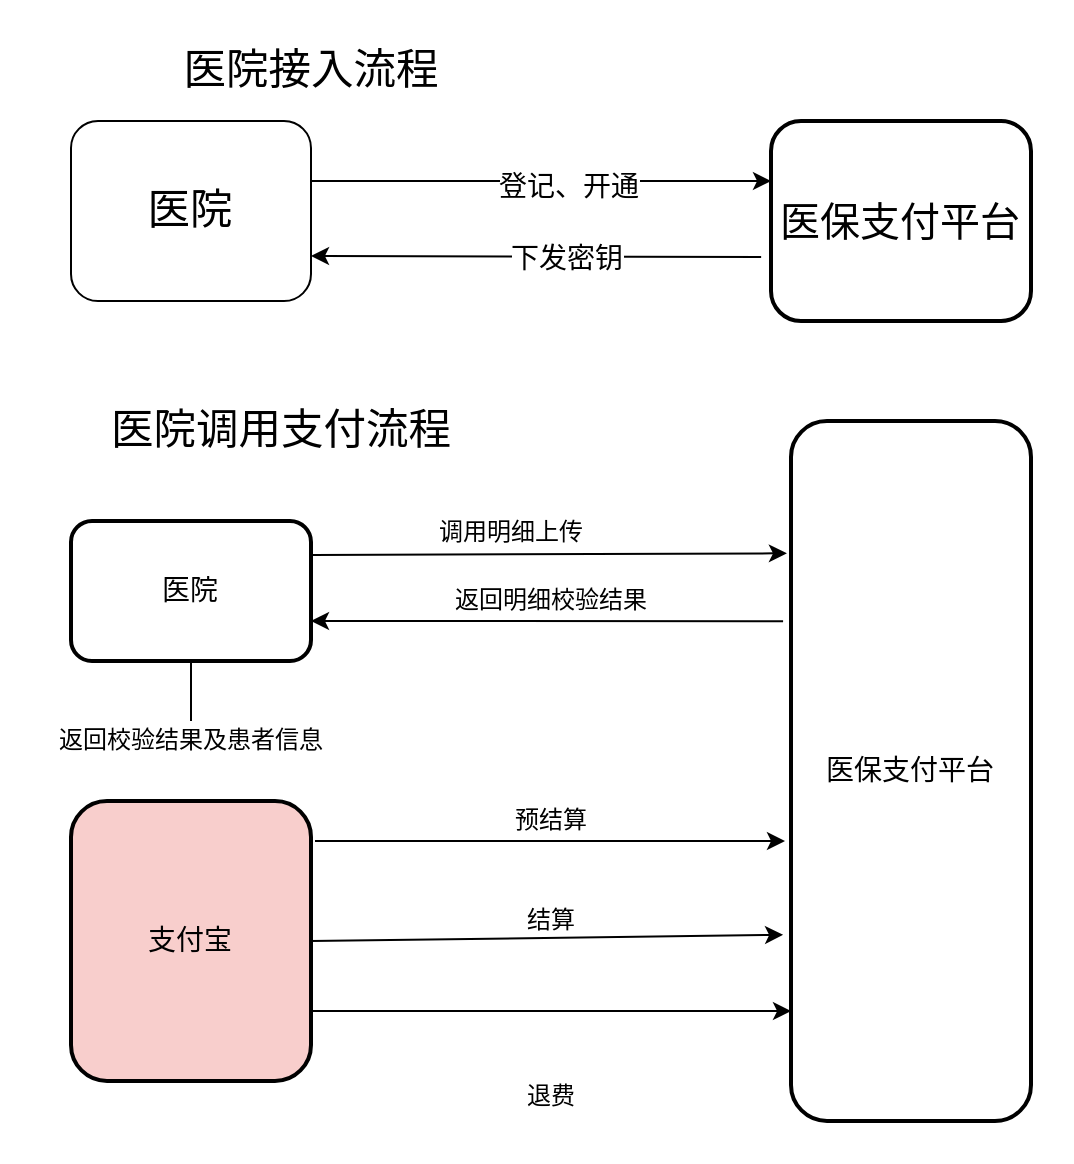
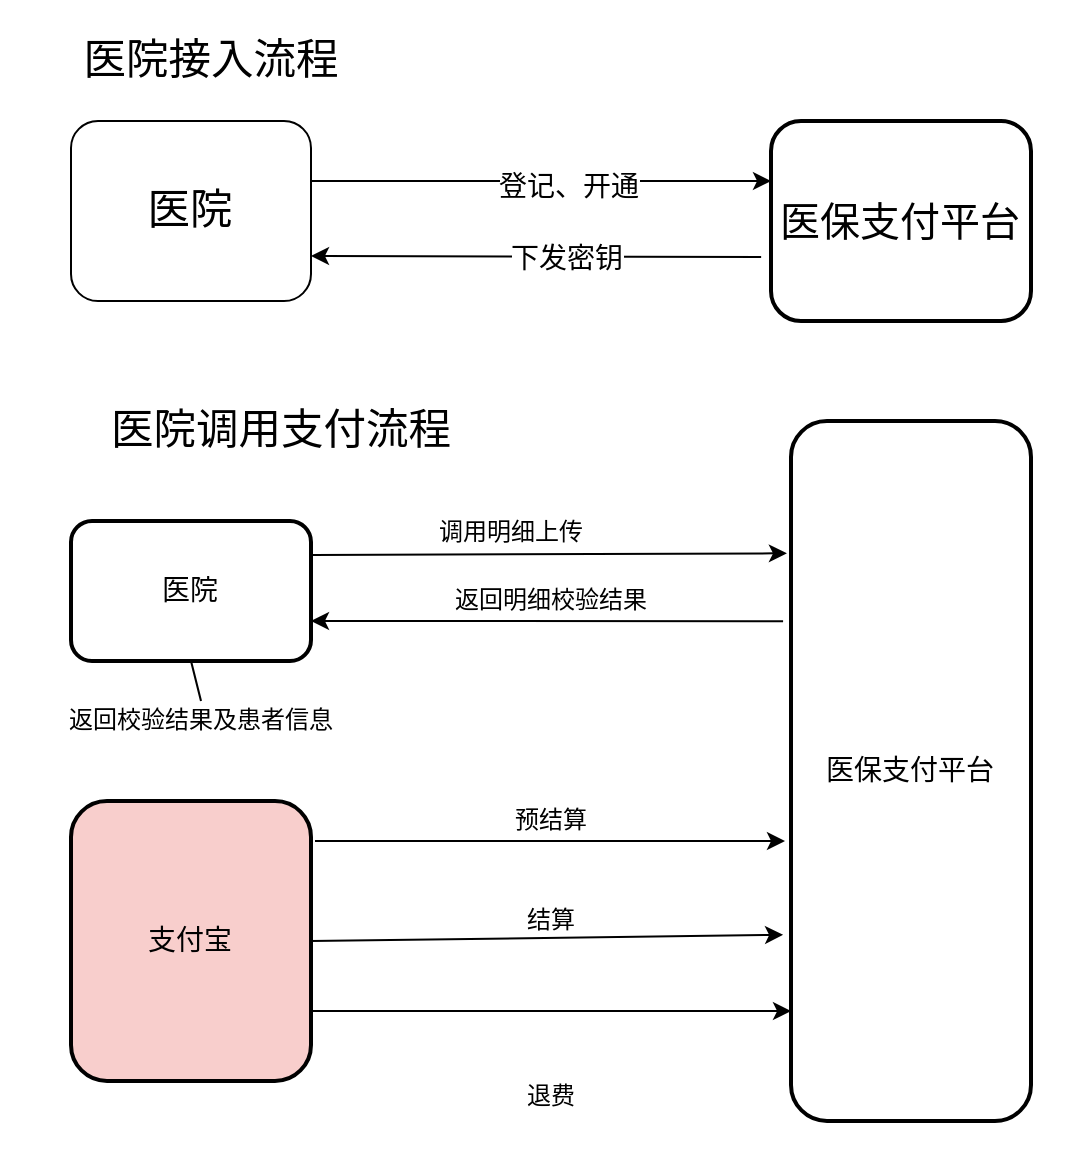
  <mxCell id="0" />
  <mxCell id="1" parent="0" />
  <mxCell id="2" value="&lt;font face=&quot;黑体&quot;&gt;&lt;span style=&quot;font-size: 21.28px&quot;&gt;医院&lt;/span&gt;&lt;/font&gt;" style="rounded=1;whiteSpace=wrap;html=1;" parent="1" vertex="1"><mxGeometry x="35" y="60" width="120" height="90" as="geometry" /></mxCell>
- <mxCell id="3" value="&lt;div&gt;&lt;span style=&quot;font-size: 15.96pt&quot;&gt;&lt;font face=&quot;黑体&quot;&gt;医院接入流程&lt;/font&gt;&lt;/span&gt;&lt;/div&gt;" style="text;html=1;align=center;verticalAlign=middle;resizable=0;points=[];autosize=1;strokeColor=none;" parent="1" vertex="1"><mxGeometry x="85" y="25" width="140" height="20" as="geometry" /></mxCell>
+ <mxCell id="3" value="&lt;div&gt;&lt;span style=&quot;font-size: 15.96pt&quot;&gt;&lt;font face=&quot;黑体&quot;&gt;医院接入流程&lt;/font&gt;&lt;/span&gt;&lt;/div&gt;" style="text;html=1;align=center;verticalAlign=middle;resizable=0;points=[];autosize=1;strokeColor=none;" parent="1" vertex="1"><mxGeometry x="35" y="20" width="140" height="20" as="geometry" /></mxCell>
  <mxCell id="4" value="" style="endArrow=classic;html=1;" parent="1" edge="1"><mxGeometry width="50" height="50" relative="1" as="geometry"><mxPoint x="155" y="90" as="sourcePoint" /><mxPoint x="385" y="90" as="targetPoint" /></mxGeometry></mxCell>
  <mxCell id="5" value="Text" style="edgeLabel;html=1;align=center;verticalAlign=middle;resizable=0;points=[];" parent="4" vertex="1" connectable="0"><mxGeometry x="0.104" y="-1" relative="1" as="geometry"><mxPoint as="offset" /></mxGeometry></mxCell>
  <mxCell id="6" value="登记、开通" style="edgeLabel;html=1;align=center;verticalAlign=middle;resizable=0;points=[];fontSize=14;" parent="4" vertex="1" connectable="0"><mxGeometry x="0.113" y="-2" relative="1" as="geometry"><mxPoint as="offset" /></mxGeometry></mxCell>
  <mxCell id="7" value="&lt;font style=&quot;font-size: 20px&quot;&gt;医保支付平台&lt;/font&gt;" style="rounded=1;whiteSpace=wrap;html=1;strokeWidth=2;" parent="1" vertex="1"><mxGeometry x="385" y="60" width="130" height="100" as="geometry" /></mxCell>
  <mxCell id="8" value="" style="endArrow=classic;html=1;fontSize=14;entryX=1;entryY=0.75;entryDx=0;entryDy=0;exitX=-0.038;exitY=0.68;exitDx=0;exitDy=0;exitPerimeter=0;" parent="1" source="7" target="2" edge="1"><mxGeometry width="50" height="50" relative="1" as="geometry"><mxPoint x="365" y="160" as="sourcePoint" /><mxPoint x="415" y="110" as="targetPoint" /></mxGeometry></mxCell>
  <mxCell id="9" value="下发密钥" style="edgeLabel;html=1;align=center;verticalAlign=middle;resizable=0;points=[];fontSize=14;" parent="8" vertex="1" connectable="0"><mxGeometry x="-0.129" y="1" relative="1" as="geometry"><mxPoint as="offset" /></mxGeometry></mxCell>
  <mxCell id="10" value="&lt;div&gt;&lt;span style=&quot;font-size: 15.96pt&quot;&gt;&lt;font face=&quot;黑体&quot;&gt;医院调用支付流程&lt;/font&gt;&lt;/span&gt;&lt;/div&gt;" style="text;html=1;align=center;verticalAlign=middle;resizable=0;points=[];autosize=1;strokeColor=none;fontSize=14;" parent="1" vertex="1"><mxGeometry x="45" y="200" width="190" height="30" as="geometry" /></mxCell>
  <mxCell id="11" value="医院" style="rounded=1;whiteSpace=wrap;html=1;fontSize=14;strokeWidth=2;" parent="1" vertex="1"><mxGeometry x="35" y="260" width="120" height="70" as="geometry" /></mxCell>
  <mxCell id="12" value="医保支付平台" style="rounded=1;whiteSpace=wrap;html=1;fontSize=14;strokeWidth=2;" parent="1" vertex="1"><mxGeometry x="395" y="210" width="120" height="350" as="geometry" /></mxCell>
  <mxCell id="13" value="支付宝" style="rounded=1;whiteSpace=wrap;html=1;fontSize=14;strokeWidth=2;fillColor=#f8cecc;" parent="1" vertex="1"><mxGeometry x="35" y="400" width="120" height="140" as="geometry" /></mxCell>
  <mxCell id="14" value="" style="endArrow=classic;html=1;fontSize=14;entryX=-0.017;entryY=0.189;entryDx=0;entryDy=0;entryPerimeter=0;" parent="1" target="12" edge="1"><mxGeometry width="50" height="50" relative="1" as="geometry"><mxPoint x="156" y="277" as="sourcePoint" /><mxPoint x="385" y="277" as="targetPoint" /></mxGeometry></mxCell>
  <mxCell id="15" value="调用明细上传" style="text;html=1;align=center;verticalAlign=middle;resizable=0;points=[];autosize=1;strokeColor=none;" vertex="1" parent="1"><mxGeometry x="210" y="256" width="90" height="20" as="geometry" /></mxCell>
  <mxCell id="16" value="" style="endArrow=classic;html=1;exitX=-0.033;exitY=0.286;exitDx=0;exitDy=0;exitPerimeter=0;" edge="1" parent="1" source="12"><mxGeometry width="50" height="50" relative="1" as="geometry"><mxPoint x="385" y="310" as="sourcePoint" /><mxPoint x="155" y="310" as="targetPoint" /></mxGeometry></mxCell>
  <mxCell id="17" value="返回明细校验结果" style="text;html=1;align=center;verticalAlign=middle;resizable=0;points=[];autosize=1;strokeColor=none;" vertex="1" parent="1"><mxGeometry x="220" y="290" width="110" height="20" as="geometry" /></mxCell>
- <mxCell id="18" value="返回校验结果及患者信息" style="text;html=1;align=center;verticalAlign=middle;resizable=0;points=[];autosize=1;strokeColor=none;" vertex="1" parent="1"><mxGeometry x="20" y="360" width="150" height="20" as="geometry" /></mxCell>
+ <mxCell id="18" value="返回校验结果及患者信息" style="text;html=1;align=center;verticalAlign=middle;resizable=0;points=[];autosize=1;strokeColor=none;" vertex="1" parent="1"><mxGeometry x="25" y="350" width="150" height="20" as="geometry" /></mxCell>
  <mxCell id="19" value="" style="endArrow=none;html=1;exitX=0.5;exitY=1;exitDx=0;exitDy=0;entryX=0.5;entryY=0;entryDx=0;entryDy=0;" edge="1" parent="1" source="11" target="18"><mxGeometry width="50" height="50" relative="1" as="geometry"><mxPoint x="95" y="330" as="sourcePoint" /><mxPoint x="95" y="400" as="targetPoint" /></mxGeometry></mxCell>
  <mxCell id="20" value="" style="endArrow=classic;html=1;" edge="1" parent="1"><mxGeometry width="50" height="50" relative="1" as="geometry"><mxPoint x="157" y="420" as="sourcePoint" /><mxPoint x="392" y="420" as="targetPoint" /></mxGeometry></mxCell>
  <mxCell id="21" value="预结算" style="text;html=1;align=center;verticalAlign=middle;resizable=0;points=[];autosize=1;strokeColor=none;" vertex="1" parent="1"><mxGeometry x="250" y="400" width="50" height="20" as="geometry" /></mxCell>
  <mxCell id="22" value="" style="endArrow=classic;html=1;exitX=1;exitY=0.5;exitDx=0;exitDy=0;entryX=-0.033;entryY=0.734;entryDx=0;entryDy=0;entryPerimeter=0;" edge="1" parent="1" source="13" target="12"><mxGeometry width="50" height="50" relative="1" as="geometry"><mxPoint x="155" y="520" as="sourcePoint" /><mxPoint x="205" y="470" as="targetPoint" /></mxGeometry></mxCell>
  <mxCell id="23" value="结算" style="text;html=1;align=center;verticalAlign=middle;resizable=0;points=[];autosize=1;strokeColor=none;" vertex="1" parent="1"><mxGeometry x="255" y="450" width="40" height="20" as="geometry" /></mxCell>
  <mxCell id="24" value="" style="endArrow=classic;html=1;exitX=1;exitY=0.75;exitDx=0;exitDy=0;entryX=0;entryY=0.843;entryDx=0;entryDy=0;entryPerimeter=0;" edge="1" parent="1" source="13" target="12"><mxGeometry width="50" height="50" relative="1" as="geometry"><mxPoint x="155" y="560" as="sourcePoint" /><mxPoint x="205" y="510" as="targetPoint" /></mxGeometry></mxCell>
  <mxCell id="25" value="退费" style="text;html=1;align=center;verticalAlign=middle;resizable=0;points=[];autosize=1;strokeColor=none;" vertex="1" parent="1"><mxGeometry x="255" y="538" width="40" height="20" as="geometry" /></mxCell>
